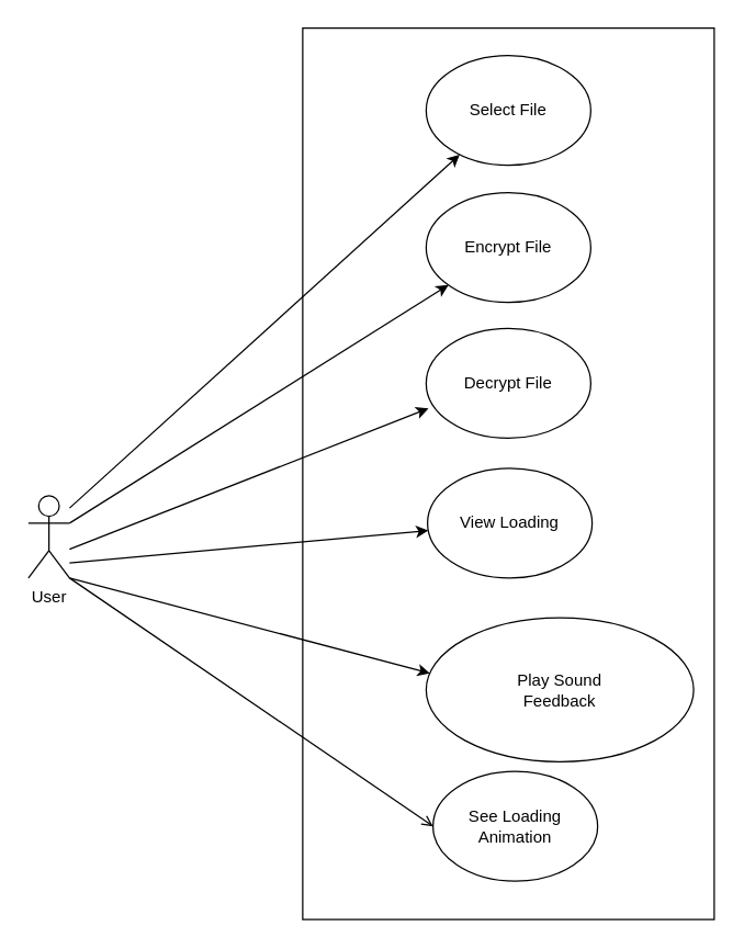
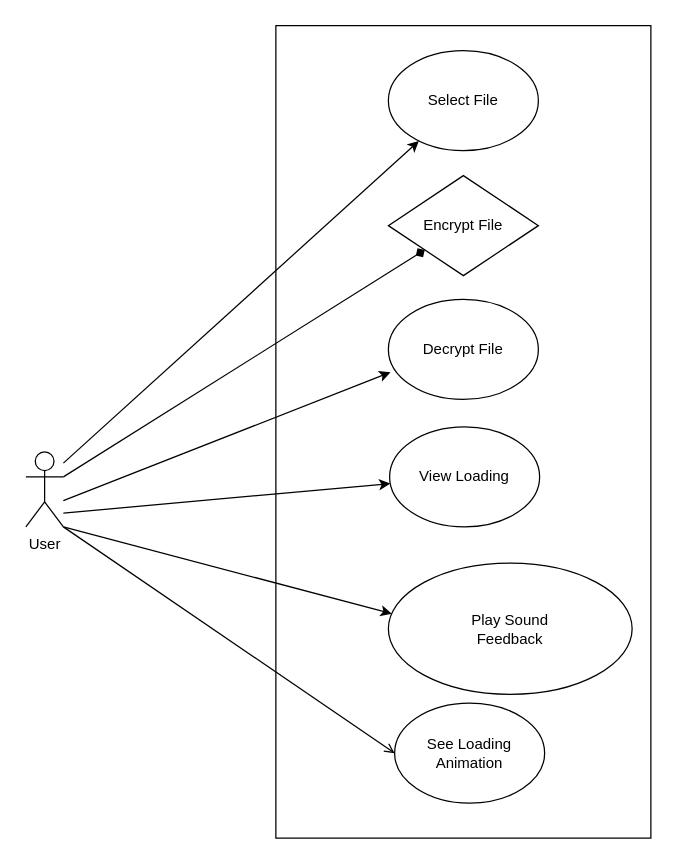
  <mxCell id="0" />
  <mxCell id="1" parent="0" />
  <mxCell id="2" value="Select File" style="ellipse;whiteSpace=wrap;html=1;" vertex="1" parent="1"><mxGeometry x="310" y="40" width="120" height="80" as="geometry" /></mxCell>
- <mxCell id="3" value="Encrypt File" style="ellipse;whiteSpace=wrap;html=1;" vertex="1" parent="1"><mxGeometry x="310" y="140" width="120" height="80" as="geometry" /></mxCell>
+ <mxCell id="3" value="Encrypt File" style="rhombus;whiteSpace=wrap;html=1;" vertex="1" parent="1"><mxGeometry x="310" y="140" width="120" height="80" as="geometry" /></mxCell>
  <mxCell id="4" value="Decrypt File" style="ellipse;whiteSpace=wrap;html=1;" vertex="1" parent="1"><mxGeometry x="310" y="239" width="120" height="80" as="geometry" /></mxCell>
  <mxCell id="5" value="View Loading" style="ellipse;whiteSpace=wrap;html=1;" vertex="1" parent="1"><mxGeometry x="311" y="341" width="120" height="80" as="geometry" /></mxCell>
  <mxCell id="6" value="Play Sound&lt;div&gt;Feedback&lt;/div&gt;" style="ellipse;whiteSpace=wrap;html=1;" vertex="1" parent="1"><mxGeometry x="310" y="450" width="195" height="105" as="geometry" /></mxCell>
  <mxCell id="7" value="See Loading&lt;div&gt;Animation&lt;/div&gt;" style="ellipse;whiteSpace=wrap;html=1;" vertex="1" parent="1"><mxGeometry x="315" y="562" width="120" height="80" as="geometry" /></mxCell>
  <mxCell id="8" value="" style="endArrow=classic;html=1;rounded=0;" edge="1" parent="1" target="2"><mxGeometry width="50" height="50" relative="1" as="geometry"><mxPoint x="50" y="370" as="sourcePoint" /><mxPoint x="100" y="320" as="targetPoint" /></mxGeometry></mxCell>
  <mxCell id="9" value="User" style="shape=umlActor;verticalLabelPosition=bottom;verticalAlign=top;html=1;outlineConnect=0;" vertex="1" parent="1"><mxGeometry x="20" y="361" width="30" height="60" as="geometry" /></mxCell>
  <mxCell id="10" value="" style="rounded=0;whiteSpace=wrap;html=1;fillColor=none;" vertex="1" parent="1"><mxGeometry x="220" y="20" width="300" height="650" as="geometry" /></mxCell>
- <mxCell id="11" value="" style="endArrow=classic;html=1;rounded=0;exitX=1;exitY=0.333;exitDx=0;exitDy=0;exitPerimeter=0;" edge="1" parent="1" source="9" target="3"><mxGeometry width="50" height="50" relative="1" as="geometry"><mxPoint x="60" y="390" as="sourcePoint" /><mxPoint x="110" y="340" as="targetPoint" /></mxGeometry></mxCell>
+ <mxCell id="11" value="" style="endArrow=diamond;html=1;rounded=0;exitX=1;exitY=0.333;exitDx=0;exitDy=0;exitPerimeter=0;" edge="1" parent="1" source="9" target="3"><mxGeometry width="50" height="50" relative="1" as="geometry"><mxPoint x="60" y="390" as="sourcePoint" /><mxPoint x="110" y="340" as="targetPoint" /></mxGeometry></mxCell>
  <mxCell id="12" value="" style="endArrow=classic;html=1;rounded=0;entryX=0.014;entryY=0.729;entryDx=0;entryDy=0;entryPerimeter=0;" edge="1" parent="1" target="4"><mxGeometry width="50" height="50" relative="1" as="geometry"><mxPoint x="50" y="400" as="sourcePoint" /><mxPoint x="100" y="350" as="targetPoint" /></mxGeometry></mxCell>
  <mxCell id="13" value="" style="endArrow=classic;html=1;rounded=0;" edge="1" parent="1" target="5"><mxGeometry width="50" height="50" relative="1" as="geometry"><mxPoint x="50" y="410" as="sourcePoint" /><mxPoint x="100" y="370" as="targetPoint" /></mxGeometry></mxCell>
  <mxCell id="14" value="" style="endArrow=classic;html=1;rounded=0;exitX=1;exitY=1;exitDx=0;exitDy=0;exitPerimeter=0;entryX=0.014;entryY=0.385;entryDx=0;entryDy=0;entryPerimeter=0;" edge="1" parent="1" source="9" target="6"><mxGeometry width="50" height="50" relative="1" as="geometry"><mxPoint x="50" y="500" as="sourcePoint" /><mxPoint x="100" y="450" as="targetPoint" /></mxGeometry></mxCell>
  <mxCell id="15" value="" style="endArrow=open;html=1;rounded=0;exitX=1;exitY=1;exitDx=0;exitDy=0;exitPerimeter=0;entryX=0;entryY=0.5;entryDx=0;entryDy=0;" edge="1" parent="1" source="9" target="7"><mxGeometry width="50" height="50" relative="1" as="geometry"><mxPoint x="100" y="520" as="sourcePoint" /><mxPoint x="150" y="470" as="targetPoint" /></mxGeometry></mxCell>
